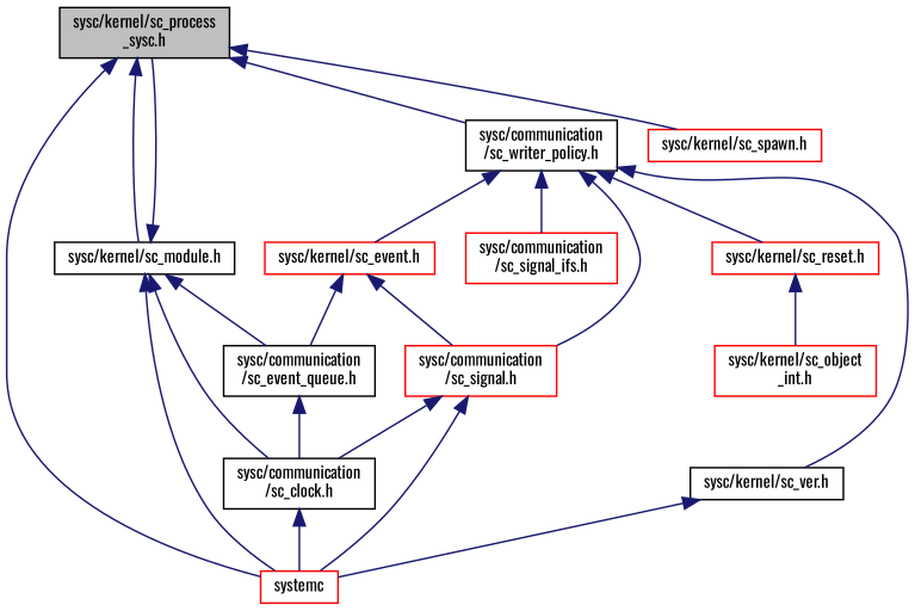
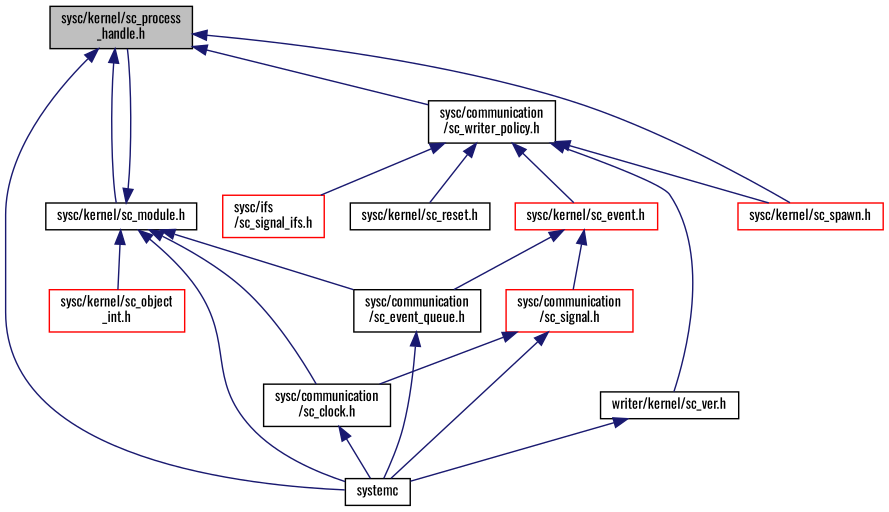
  digraph {
    fontname=Oswald
    node [color=red fillcolor=white fontname=Oswald fontsize=10 shape=record style=filled]
    edge [color=midnightblue dir=back fontname=Oswald fontsize=10 labelfontname=FreeSans labelfontsize=10 style=solid]
-   n1 [color=black fillcolor=grey75 fontcolor=black height=0.2 label="sysc/kernel/sc_process\l_sysc.h" width=0.4]
+   n1 [color=black fillcolor=grey75 fontcolor=black height=0.2 label="sysc/kernel/sc_process\l_handle.h" width=0.4]
    n2 [color=black height=0.2 label="sysc/kernel/sc_module.h" width=0.4]
-   n3 [height=0.2 label=systemc width=0.4]
+   n3 [color=black height=0.2 label=systemc width=0.4]
    n4 [color=black height=0.2 label="sysc/communication\l/sc_writer_policy.h" width=0.4]
    n5 [height=0.2 label="sysc/kernel/sc_spawn.h" width=0.4]
    n6 [color=black height=0.2 label="sysc/communication\l/sc_clock.h" width=0.4]
    n7 [color=black height=0.2 label="sysc/communication\l/sc_event_queue.h" width=0.4]
    n8 [height=0.2 label="sysc/kernel/sc_object\l_int.h" width=0.4]
-   n9 [color=black height=0.2 label="sysc/kernel/sc_ver.h" width=0.4]
+   n9 [color=black height=0.2 label="writer/kernel/sc_ver.h" width=0.4]
    n10 [height=0.2 label="sysc/kernel/sc_event.h" width=0.4]
    n11 [height=0.2 label="sysc/communication\l/sc_signal.h" width=0.4]
-   n12 [height=0.2 label="sysc/communication\l/sc_signal_ifs.h" width=0.4]
-   n13 [height=0.2 label="sysc/kernel/sc_reset.h" width=0.4]
+   n12 [height=0.2 label="sysc/ifs\l/sc_signal_ifs.h" width=0.4]
+   n13 [color=black height=0.2 label="sysc/kernel/sc_reset.h" width=0.4]
    n1 -> n2
    n1 -> n3
    n1 -> n4
    n1 -> n5
    n2 -> n1
    n2 -> n3
    n2 -> n6
    n2 -> n7
-   n13 -> n8
+   n2 -> n8
    n4 -> n9
    n4 -> n10
-   n4 -> n11
+   n4 -> n5
    n4 -> n12
    n4 -> n13
    n6 -> n3
-   n7 -> n6
+   n7 -> n3
    n9 -> n3
    n10 -> n7
    n10 -> n11
    n11 -> n3
    n11 -> n6
  }
